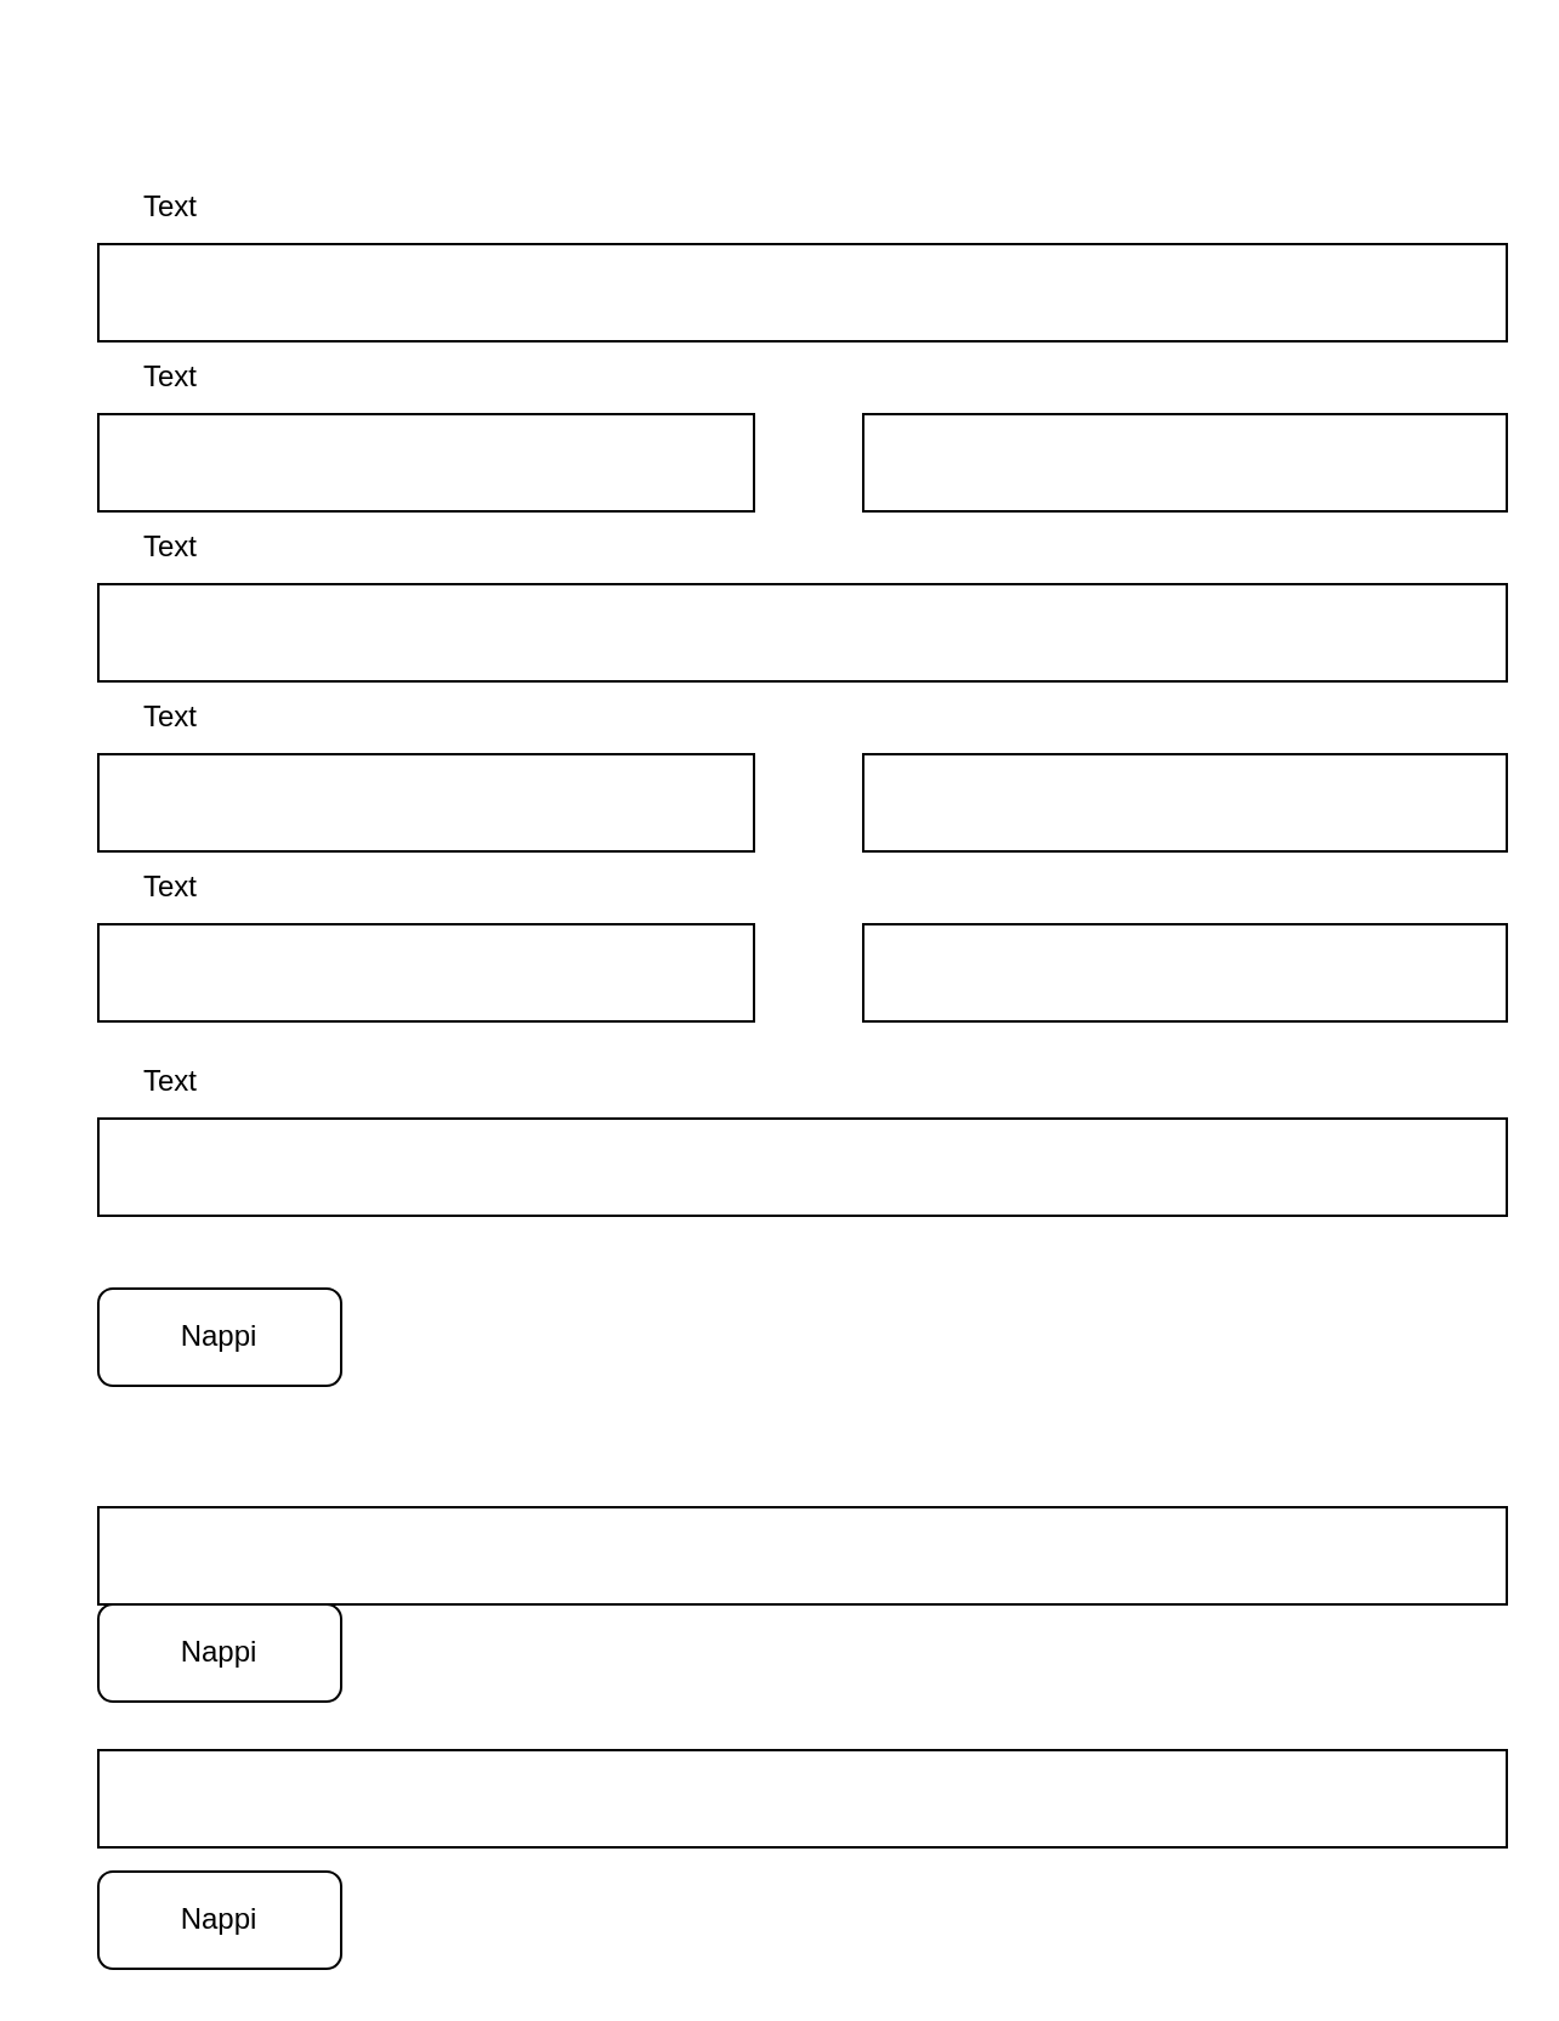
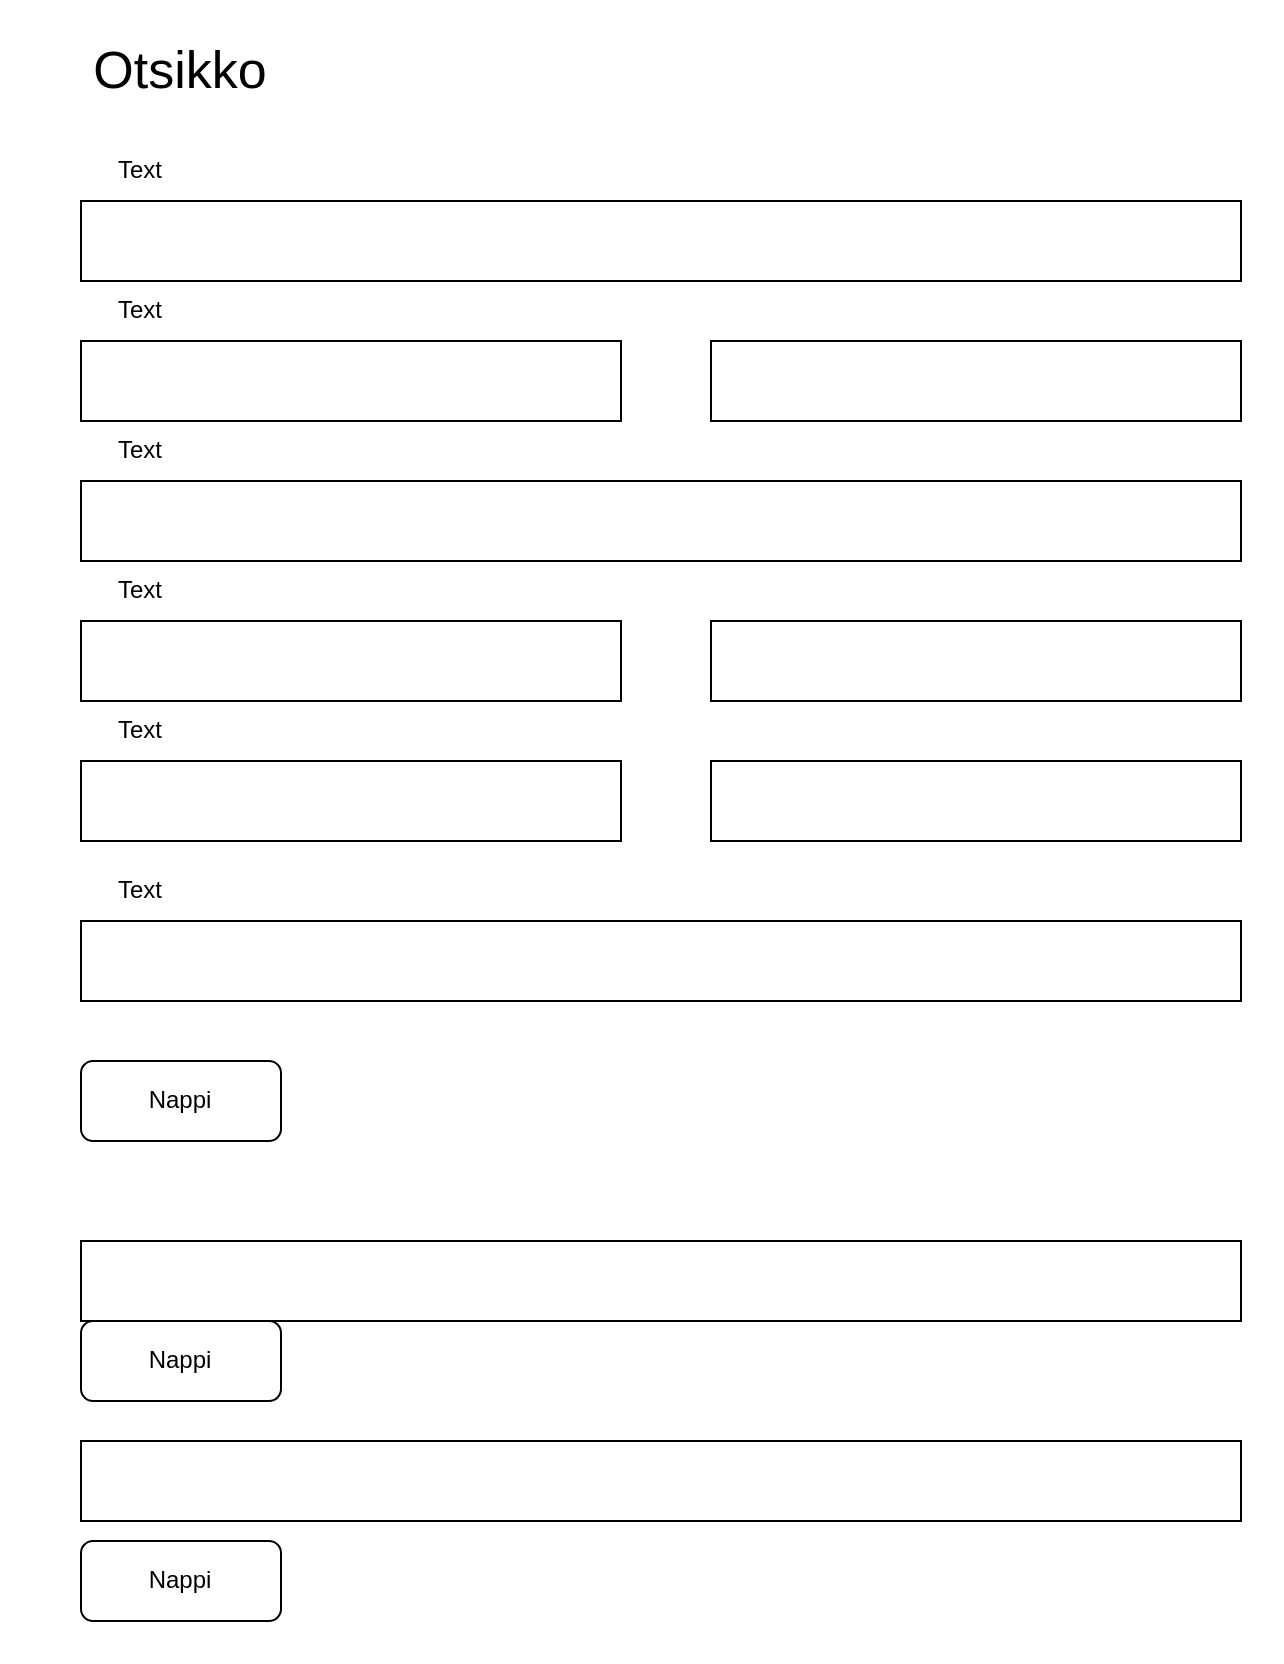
  <mxCell id="0" />
  <mxCell id="1" parent="0" />
  <mxCell id="2" value="" style="rounded=0;whiteSpace=wrap;html=1;" vertex="1" parent="1"><mxGeometry x="40" y="170" width="270" height="40" as="geometry" /></mxCell>
  <mxCell id="3" value="" style="rounded=0;whiteSpace=wrap;html=1;" vertex="1" parent="1"><mxGeometry x="355" y="170" width="265" height="40" as="geometry" /></mxCell>
  <mxCell id="4" value="" style="rounded=0;whiteSpace=wrap;html=1;" vertex="1" parent="1"><mxGeometry x="40" y="240" width="580" height="40" as="geometry" /></mxCell>
  <mxCell id="5" value="" style="rounded=0;whiteSpace=wrap;html=1;" vertex="1" parent="1"><mxGeometry x="40" y="100" width="580" height="40" as="geometry" /></mxCell>
  <mxCell id="6" value="" style="rounded=0;whiteSpace=wrap;html=1;" vertex="1" parent="1"><mxGeometry x="40" y="310" width="270" height="40" as="geometry" /></mxCell>
  <mxCell id="7" value="" style="rounded=0;whiteSpace=wrap;html=1;" vertex="1" parent="1"><mxGeometry x="355" y="310" width="265" height="40" as="geometry" /></mxCell>
  <mxCell id="8" value="" style="rounded=0;whiteSpace=wrap;html=1;" vertex="1" parent="1"><mxGeometry x="40" y="380" width="270" height="40" as="geometry" /></mxCell>
  <mxCell id="9" value="" style="rounded=0;whiteSpace=wrap;html=1;" vertex="1" parent="1"><mxGeometry x="355" y="380" width="265" height="40" as="geometry" /></mxCell>
  <mxCell id="10" value="" style="rounded=0;whiteSpace=wrap;html=1;" vertex="1" parent="1"><mxGeometry x="40" y="460" width="580" height="40" as="geometry" /></mxCell>
  <mxCell id="11" value="Nappi" style="rounded=1;whiteSpace=wrap;html=1;" vertex="1" parent="1"><mxGeometry x="40" y="530" width="100" height="40" as="geometry" /></mxCell>
  <mxCell id="12" value="Text" style="text;html=1;strokeColor=none;fillColor=none;align=center;verticalAlign=middle;whiteSpace=wrap;rounded=0;" vertex="1" parent="1"><mxGeometry x="40" y="70" width="60" height="30" as="geometry" /></mxCell>
+ <mxCell id="13" value="&lt;font style=&quot;font-size: 26px&quot;&gt;Otsikko&lt;/font&gt;" style="text;html=1;strokeColor=none;fillColor=none;align=center;verticalAlign=middle;whiteSpace=wrap;rounded=0;" vertex="1" parent="1"><mxGeometry x="20" y="20" width="140" height="30" as="geometry" /></mxCell>
  <mxCell id="14" value="Text" style="text;html=1;strokeColor=none;fillColor=none;align=center;verticalAlign=middle;whiteSpace=wrap;rounded=0;" vertex="1" parent="1"><mxGeometry x="40" y="140" width="60" height="30" as="geometry" /></mxCell>
  <mxCell id="15" value="Text" style="text;html=1;strokeColor=none;fillColor=none;align=center;verticalAlign=middle;whiteSpace=wrap;rounded=0;" vertex="1" parent="1"><mxGeometry x="40" y="210" width="60" height="30" as="geometry" /></mxCell>
  <mxCell id="16" value="Text" style="text;html=1;strokeColor=none;fillColor=none;align=center;verticalAlign=middle;whiteSpace=wrap;rounded=0;" vertex="1" parent="1"><mxGeometry x="40" y="280" width="60" height="30" as="geometry" /></mxCell>
  <mxCell id="17" value="Text" style="text;html=1;strokeColor=none;fillColor=none;align=center;verticalAlign=middle;whiteSpace=wrap;rounded=0;" vertex="1" parent="1"><mxGeometry x="40" y="350" width="60" height="30" as="geometry" /></mxCell>
  <mxCell id="18" value="Text" style="text;html=1;strokeColor=none;fillColor=none;align=center;verticalAlign=middle;whiteSpace=wrap;rounded=0;" vertex="1" parent="1"><mxGeometry x="40" y="430" width="60" height="30" as="geometry" /></mxCell>
  <mxCell id="19" value="" style="rounded=0;whiteSpace=wrap;html=1;" vertex="1" parent="1"><mxGeometry x="40" y="620" width="580" height="40" as="geometry" /></mxCell>
  <mxCell id="20" value="" style="rounded=0;whiteSpace=wrap;html=1;" vertex="1" parent="1"><mxGeometry x="40" y="720" width="580" height="40" as="geometry" /></mxCell>
  <mxCell id="21" value="Nappi" style="rounded=1;whiteSpace=wrap;html=1;" vertex="1" parent="1"><mxGeometry x="40" y="660" width="100" height="40" as="geometry" /></mxCell>
  <mxCell id="22" value="Nappi" style="rounded=1;whiteSpace=wrap;html=1;" vertex="1" parent="1"><mxGeometry x="40" y="770" width="100" height="40" as="geometry" /></mxCell>
